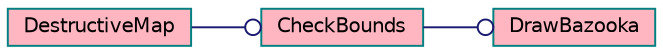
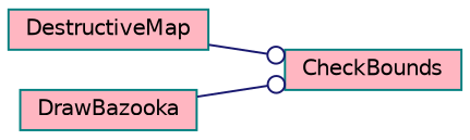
  digraph {
    rankdir=LR
    node [color=teal fillcolor=lightpink fontname=Helvetica fontsize=10 shape=record style=filled]
    edge [arrowhead=odot color=midnightblue fontname=Helvetica fontsize=10 labelfontname=Helvetica labelfontsize=10 style=solid]
    n1 [fontcolor=black height=0.2 label=DestructiveMap width=0.4]
    n2 [height=0.2 label=CheckBounds width=0.4]
    n3 [height=0.2 label=DrawBazooka width=0.4]
    n1 -> n2
-   n2 -> n3
+   n3 -> n2
  }
